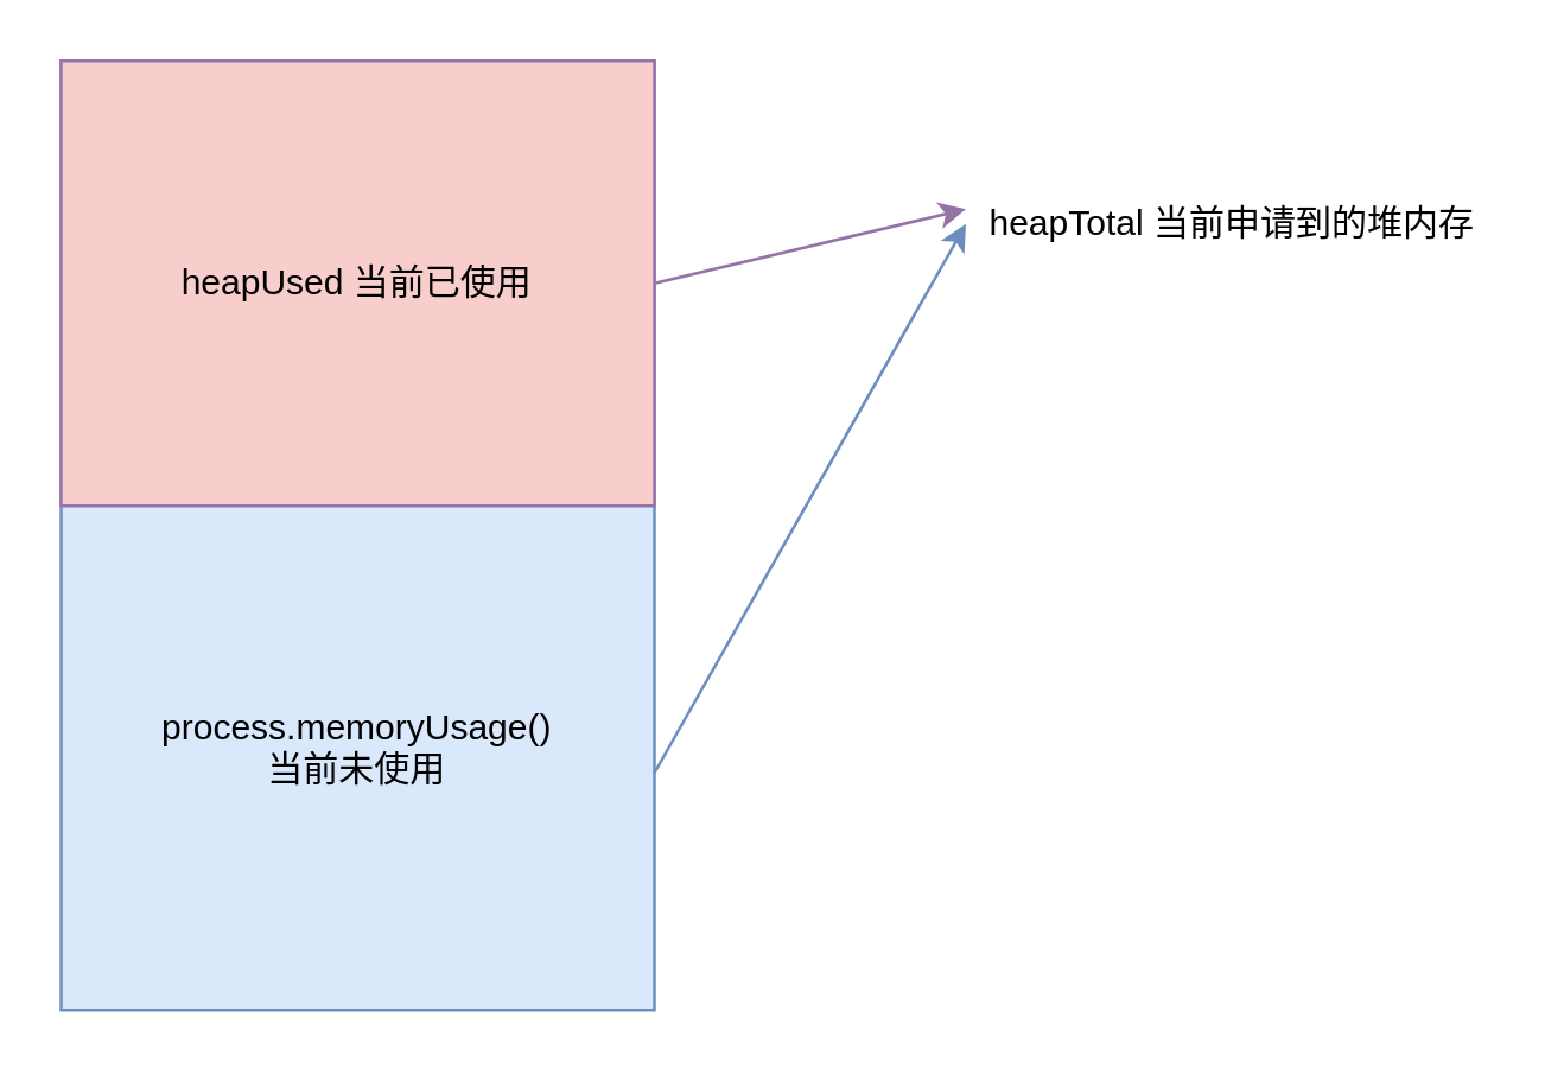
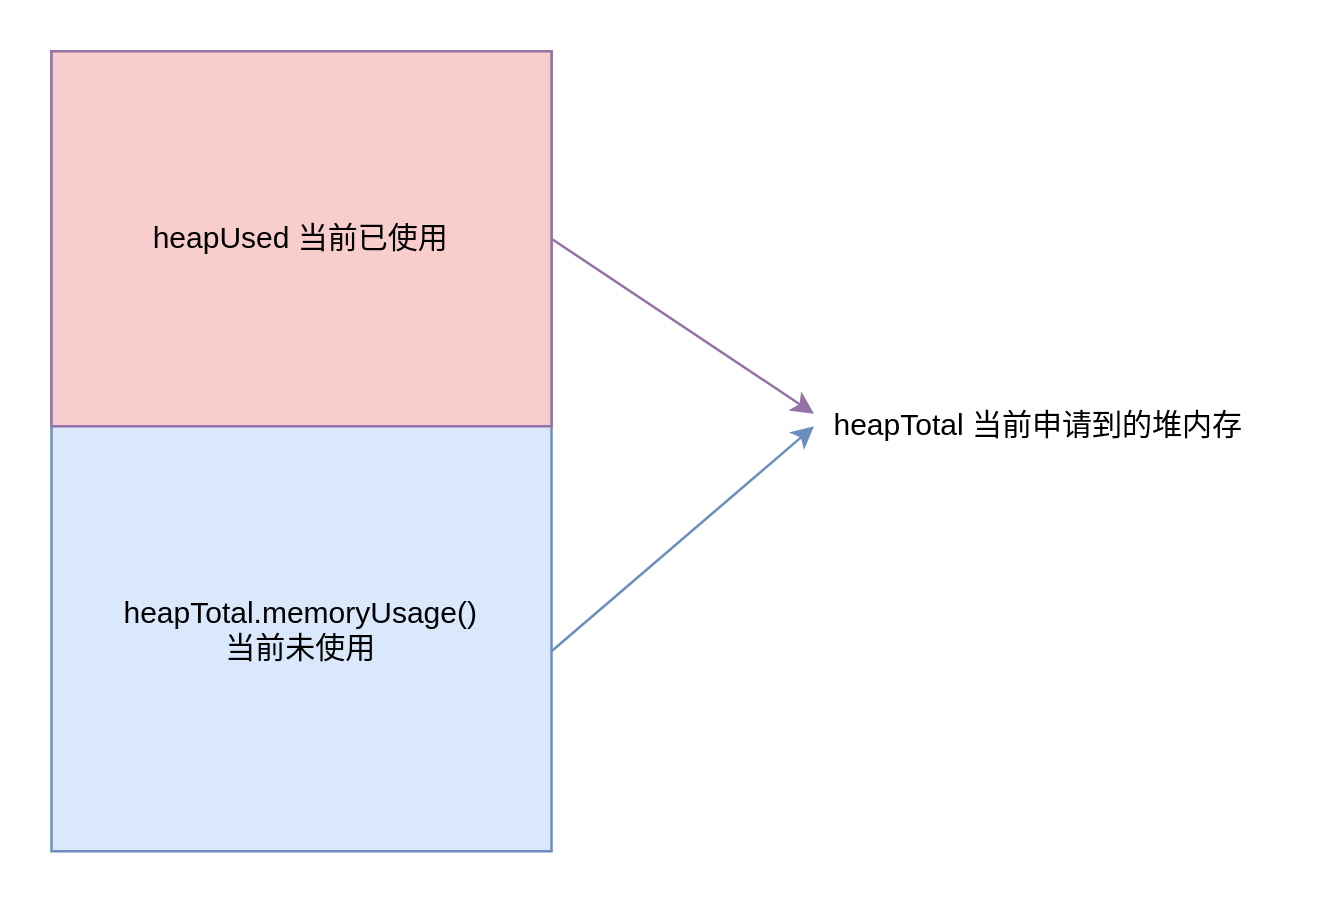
  <mxCell id="0" />
  <mxCell id="1" parent="0" />
- <mxCell id="2" value="&lt;br&gt;&lt;br&gt;&lt;br&gt;&lt;br&gt;&lt;br&gt;&lt;br&gt;&lt;br&gt;&lt;br&gt;&lt;br&gt;&lt;br&gt;process.memoryUsage()&lt;br&gt;当前未使用" style="rounded=0;whiteSpace=wrap;html=1;fillColor=#dae8fc;strokeColor=#6c8ebf;" parent="1" vertex="1"><mxGeometry x="20" y="20" width="200" height="320" as="geometry" /></mxCell>
+ <mxCell id="2" value="&lt;br&gt;&lt;br&gt;&lt;br&gt;&lt;br&gt;&lt;br&gt;&lt;br&gt;&lt;br&gt;&lt;br&gt;&lt;br&gt;&lt;br&gt;heapTotal.memoryUsage()&lt;br&gt;当前未使用" style="rounded=0;whiteSpace=wrap;html=1;fillColor=#dae8fc;strokeColor=#6c8ebf;" parent="1" vertex="1"><mxGeometry x="20" y="20" width="200" height="320" as="geometry" /></mxCell>
  <mxCell id="3" value="heapUsed 当前已使用" style="rounded=0;whiteSpace=wrap;html=1;fillColor=#f8cecc;strokeColor=#9673a6;" parent="1" vertex="1"><mxGeometry x="20" y="20" width="200" height="150" as="geometry" /></mxCell>
  <mxCell id="4" value="" style="endArrow=classic;html=1;fillColor=#e1d5e7;strokeColor=#9673a6;entryX=0;entryY=0.25;entryDx=0;entryDy=0;exitX=1;exitY=0.5;exitDx=0;exitDy=0;" parent="1" target="6" edge="1" source="3"><mxGeometry width="50" height="50" relative="1" as="geometry"><mxPoint x="235" y="50" as="sourcePoint" /><mxPoint x="315" y="130" as="targetPoint" /></mxGeometry></mxCell>
  <mxCell id="5" value="" style="endArrow=classic;html=1;fillColor=#dae8fc;strokeColor=#6c8ebf;exitX=1;exitY=0.75;exitDx=0;exitDy=0;entryX=0;entryY=0.5;entryDx=0;entryDy=0;" parent="1" source="2" target="6" edge="1"><mxGeometry width="50" height="50" relative="1" as="geometry"><mxPoint x="235" y="200" as="sourcePoint" /><mxPoint x="315" y="140" as="targetPoint" /></mxGeometry></mxCell>
- <mxCell id="6" value="heapTotal 当前申请到的堆内存" style="text;html=1;strokeColor=none;fillColor=none;align=center;verticalAlign=middle;whiteSpace=wrap;rounded=0;" parent="1" vertex="1"><mxGeometry x="325" y="65" width="180" height="20" as="geometry" /></mxCell>
+ <mxCell id="6" value="heapTotal 当前申请到的堆内存" style="text;html=1;strokeColor=none;fillColor=none;align=center;verticalAlign=middle;whiteSpace=wrap;rounded=0;" parent="1" vertex="1"><mxGeometry x="325" y="160" width="180" height="20" as="geometry" /></mxCell>
